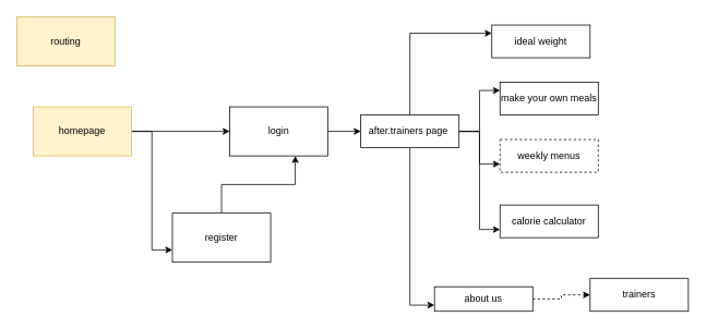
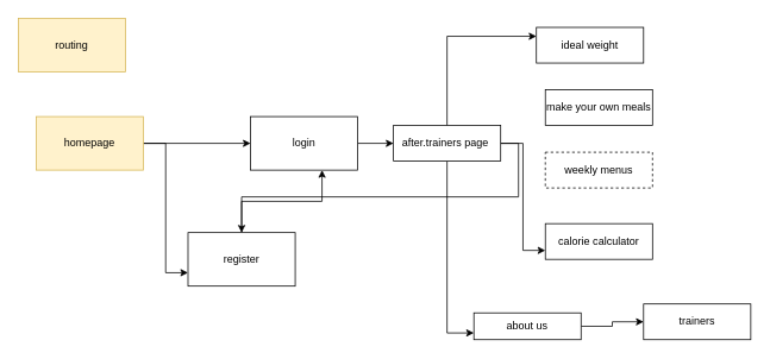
  <mxCell id="0" />
  <mxCell id="1" parent="0" />
  <mxCell id="2" value="routing" style="whiteSpace=wrap;html=1;fillColor=#fff2cc;strokeColor=#d6b656;" vertex="1" parent="1"><mxGeometry x="20" y="20" width="120" height="60" as="geometry" /></mxCell>
  <mxCell id="3" style="edgeStyle=orthogonalEdgeStyle;rounded=0;orthogonalLoop=1;jettySize=auto;html=1;entryX=0;entryY=0.5;entryDx=0;entryDy=0;" edge="1" parent="1" source="5" target="7"><mxGeometry relative="1" as="geometry" /></mxCell>
  <mxCell id="4" style="edgeStyle=orthogonalEdgeStyle;rounded=0;orthogonalLoop=1;jettySize=auto;html=1;entryX=0;entryY=0.75;entryDx=0;entryDy=0;" edge="1" parent="1" source="5" target="9"><mxGeometry relative="1" as="geometry"><mxPoint x="180" y="300" as="targetPoint" /></mxGeometry></mxCell>
  <mxCell id="5" value="homepage" style="whiteSpace=wrap;html=1;fillColor=#fff2cc;strokeColor=#d6b656;" vertex="1" parent="1"><mxGeometry x="40" y="130" width="120" height="60" as="geometry" /></mxCell>
  <mxCell id="6" style="edgeStyle=orthogonalEdgeStyle;rounded=0;orthogonalLoop=1;jettySize=auto;html=1;entryX=0;entryY=0.5;entryDx=0;entryDy=0;" edge="1" parent="1" source="7" target="15"><mxGeometry relative="1" as="geometry" /></mxCell>
  <mxCell id="7" value="login" style="whiteSpace=wrap;html=1;" vertex="1" parent="1"><mxGeometry x="280" y="130" width="120" height="60" as="geometry" /></mxCell>
  <mxCell id="8" style="edgeStyle=orthogonalEdgeStyle;rounded=0;orthogonalLoop=1;jettySize=auto;html=1;entryX=0.667;entryY=1;entryDx=0;entryDy=0;entryPerimeter=0;" edge="1" parent="1" source="9" target="7"><mxGeometry relative="1" as="geometry"><mxPoint x="430" y="220" as="targetPoint" /></mxGeometry></mxCell>
  <mxCell id="9" value="register" style="whiteSpace=wrap;html=1;" vertex="1" parent="1"><mxGeometry x="210" y="260" width="120" height="60" as="geometry" /></mxCell>
  <mxCell id="10" style="edgeStyle=orthogonalEdgeStyle;rounded=0;orthogonalLoop=1;jettySize=auto;html=1;exitX=0.5;exitY=0;exitDx=0;exitDy=0;entryX=0;entryY=0.25;entryDx=0;entryDy=0;" edge="1" parent="1" source="15" target="16"><mxGeometry relative="1" as="geometry" /></mxCell>
- <mxCell id="11" style="edgeStyle=orthogonalEdgeStyle;rounded=0;orthogonalLoop=1;jettySize=auto;html=1;exitX=1;exitY=0.5;exitDx=0;exitDy=0;entryX=0;entryY=0.25;entryDx=0;entryDy=0;" edge="1" parent="1" source="15" target="17"><mxGeometry relative="1" as="geometry" /></mxCell>
- <mxCell id="12" style="edgeStyle=orthogonalEdgeStyle;rounded=0;orthogonalLoop=1;jettySize=auto;html=1;exitX=1;exitY=0.5;exitDx=0;exitDy=0;entryX=0;entryY=0.75;entryDx=0;entryDy=0;" edge="1" parent="1" source="15" target="18"><mxGeometry relative="1" as="geometry" /></mxCell>
+ <mxCell id="11" style="edgeStyle=orthogonalEdgeStyle;rounded=0;orthogonalLoop=1;jettySize=auto;html=1;exitX=1;exitY=0.5;exitDx=0;exitDy=0;" edge="1" parent="1" source="15" target="9"><mxGeometry relative="1" as="geometry" /></mxCell>
  <mxCell id="13" style="edgeStyle=orthogonalEdgeStyle;rounded=0;orthogonalLoop=1;jettySize=auto;html=1;exitX=1;exitY=0.5;exitDx=0;exitDy=0;entryX=0;entryY=0.75;entryDx=0;entryDy=0;" edge="1" parent="1" source="15" target="19"><mxGeometry relative="1" as="geometry" /></mxCell>
  <mxCell id="14" style="edgeStyle=orthogonalEdgeStyle;rounded=0;orthogonalLoop=1;jettySize=auto;html=1;entryX=0;entryY=0.75;entryDx=0;entryDy=0;" edge="1" parent="1" source="15" target="21"><mxGeometry relative="1" as="geometry" /></mxCell>
  <mxCell id="15" value="after.trainers page&amp;nbsp;" style="whiteSpace=wrap;html=1;" vertex="1" parent="1"><mxGeometry x="440" y="140" width="120" height="40" as="geometry" /></mxCell>
  <mxCell id="16" value="ideal weight" style="whiteSpace=wrap;html=1;" vertex="1" parent="1"><mxGeometry x="600" y="30" width="120" height="40" as="geometry" /></mxCell>
  <mxCell id="17" value="make your own meals" style="whiteSpace=wrap;html=1;" vertex="1" parent="1"><mxGeometry x="610" y="100" width="120" height="40" as="geometry" /></mxCell>
  <mxCell id="18" value="weekly menus" style="whiteSpace=wrap;html=1;dashed=1;" vertex="1" parent="1"><mxGeometry x="610" y="170" width="120" height="40" as="geometry" /></mxCell>
  <mxCell id="19" value="calorie calculator" style="whiteSpace=wrap;html=1;" vertex="1" parent="1"><mxGeometry x="610" y="250" width="120" height="40" as="geometry" /></mxCell>
- <mxCell id="20" style="edgeStyle=orthogonalEdgeStyle;rounded=0;orthogonalLoop=1;jettySize=auto;html=1;entryX=0;entryY=0.5;entryDx=0;entryDy=0;dashed=1;" edge="1" parent="1" source="21" target="22"><mxGeometry relative="1" as="geometry" /></mxCell>
+ <mxCell id="20" style="edgeStyle=orthogonalEdgeStyle;rounded=0;orthogonalLoop=1;jettySize=auto;html=1;entryX=0;entryY=0.5;entryDx=0;entryDy=0;" edge="1" parent="1" source="21" target="22"><mxGeometry relative="1" as="geometry" /></mxCell>
  <mxCell id="21" value="about us" style="whiteSpace=wrap;html=1;" vertex="1" parent="1"><mxGeometry x="530" y="350" width="120" height="30" as="geometry" /></mxCell>
  <mxCell id="22" value="trainers" style="whiteSpace=wrap;html=1;" vertex="1" parent="1"><mxGeometry x="720" y="340" width="120" height="40" as="geometry" /></mxCell>
